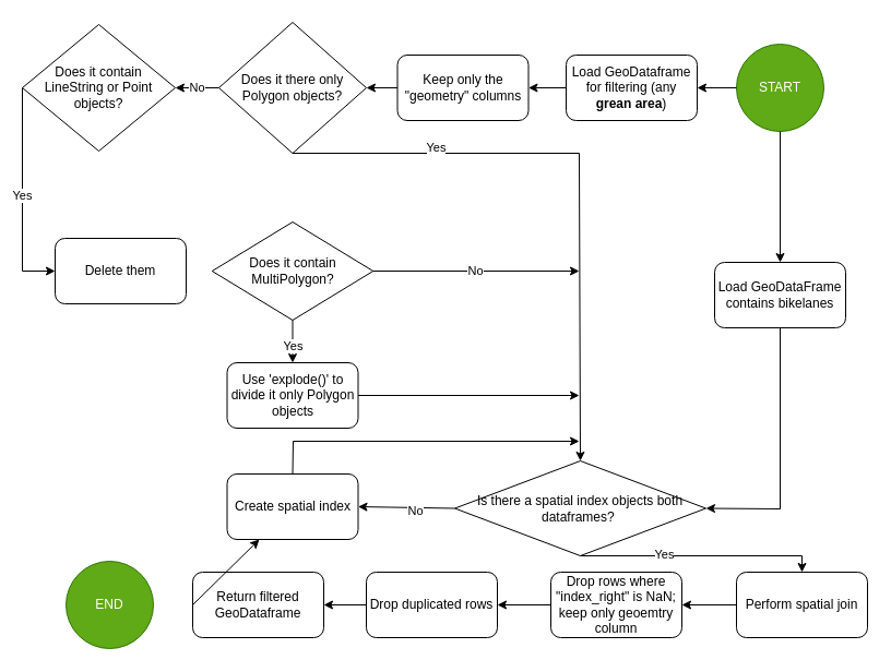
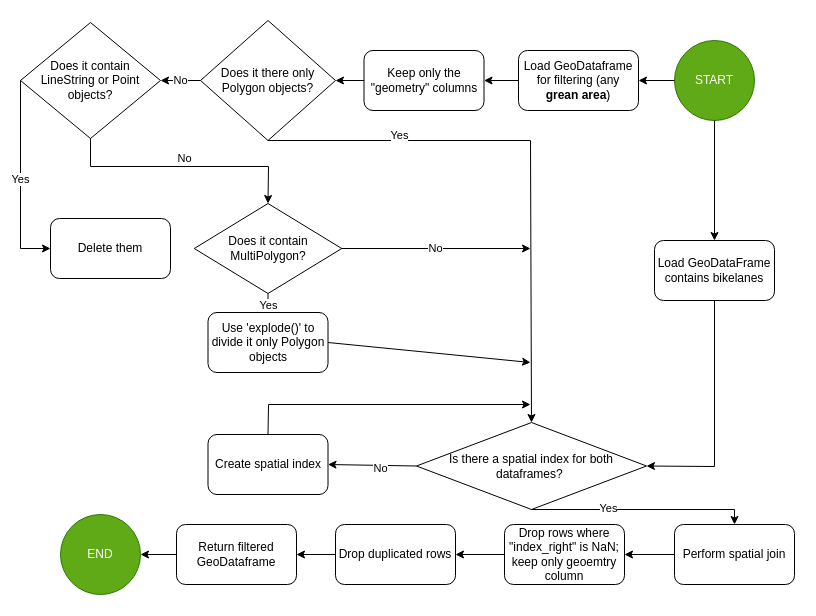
  <mxCell id="0" />
  <mxCell id="1" parent="0" />
  <mxCell id="2" value="Load GeoDataframe for filtering (any &lt;b&gt;grean area&lt;/b&gt;)" style="rounded=1;whiteSpace=wrap;html=1;" parent="1" vertex="1"><mxGeometry x="518" y="50" width="120" height="60" as="geometry" /></mxCell>
  <mxCell id="3" value="" style="endArrow=classic;html=1;rounded=0;exitX=0;exitY=0.5;exitDx=0;exitDy=0;entryX=1;entryY=0.5;entryDx=0;entryDy=0;" parent="1" source="2" edge="1" target="4"><mxGeometry width="50" height="50" relative="1" as="geometry"><mxPoint x="753.5" y="440" as="sourcePoint" /><mxPoint x="543.5" y="160" as="targetPoint" /></mxGeometry></mxCell>
  <mxCell id="4" value="Keep only the &quot;geometry&quot; columns" style="rounded=1;whiteSpace=wrap;html=1;" parent="1" vertex="1"><mxGeometry x="363.5" y="50" width="120" height="60" as="geometry" /></mxCell>
  <mxCell id="5" value="" style="endArrow=classic;html=1;rounded=0;exitX=0;exitY=0.5;exitDx=0;exitDy=0;entryX=1;entryY=0.5;entryDx=0;entryDy=0;" parent="1" source="4" target="6" edge="1"><mxGeometry width="50" height="50" relative="1" as="geometry"><mxPoint x="563.5" y="460" as="sourcePoint" /><mxPoint x="543.5" y="280" as="targetPoint" /></mxGeometry></mxCell>
  <mxCell id="6" value="Does it there only Polygon objects?" style="rhombus;whiteSpace=wrap;html=1;spacingTop=0;spacing=10;" parent="1" vertex="1"><mxGeometry x="200" y="20" width="135" height="120" as="geometry" /></mxCell>
  <mxCell id="7" value="No" style="endArrow=classic;html=1;rounded=0;exitX=0;exitY=0.5;exitDx=0;exitDy=0;entryX=1;entryY=0.5;entryDx=0;entryDy=0;" parent="1" source="6" target="9" edge="1"><mxGeometry width="50" height="50" relative="1" as="geometry"><mxPoint x="544" y="460" as="sourcePoint" /><mxPoint x="344" y="300" as="targetPoint" /></mxGeometry></mxCell>
  <mxCell id="8" value="Yes" style="endArrow=classic;html=1;rounded=0;exitX=0.5;exitY=1;exitDx=0;exitDy=0;entryX=0.5;entryY=0;entryDx=0;entryDy=0;" parent="1" source="6" target="16" edge="1"><mxGeometry x="-0.519" y="5" width="50" height="50" relative="1" as="geometry"><mxPoint x="544" y="660" as="sourcePoint" /><mxPoint x="524" y="630" as="targetPoint" /><mxPoint as="offset" /><Array as="points"><mxPoint x="530" y="140" /></Array></mxGeometry></mxCell>
  <mxCell id="9" value="Does it contain LineString or Point objects?" style="rhombus;whiteSpace=wrap;html=1;spacingTop=0;spacingLeft=0;spacing=10;" parent="1" vertex="1"><mxGeometry x="20" y="22" width="140" height="116" as="geometry" /></mxCell>
  <mxCell id="10" value="Yes" style="endArrow=classic;html=1;rounded=0;exitX=0;exitY=0.5;exitDx=0;exitDy=0;entryX=0;entryY=0.5;entryDx=0;entryDy=0;" parent="1" source="9" target="11" edge="1"><mxGeometry width="50" height="50" relative="1" as="geometry"><mxPoint x="534" y="350" as="sourcePoint" /><mxPoint x="94" y="300" as="targetPoint" /><Array as="points"><mxPoint x="20" y="248" /></Array></mxGeometry></mxCell>
  <mxCell id="11" value="Delete them" style="rounded=1;whiteSpace=wrap;html=1;" parent="1" vertex="1"><mxGeometry x="50" y="218" width="120" height="60" as="geometry" /></mxCell>
+ <mxCell id="12" value="No" style="endArrow=classic;html=1;rounded=0;exitX=0.5;exitY=1;exitDx=0;exitDy=0;entryX=0.5;entryY=0;entryDx=0;entryDy=0;" parent="1" source="9" target="13" edge="1"><mxGeometry x="0.004" y="8" width="50" height="50" relative="1" as="geometry"><mxPoint x="424" y="310" as="sourcePoint" /><mxPoint x="269" y="390" as="targetPoint" /><Array as="points"><mxPoint x="90" y="166" /><mxPoint x="268" y="166" /></Array><mxPoint as="offset" /></mxGeometry></mxCell>
  <mxCell id="13" value="Does it contain MultiPolygon?" style="rhombus;whiteSpace=wrap;html=1;spacingTop=0;spacing=10;" parent="1" vertex="1"><mxGeometry x="193.75" y="203" width="147.5" height="90" as="geometry" /></mxCell>
  <mxCell id="14" value="Yes" style="endArrow=classic;html=1;rounded=0;exitX=0.5;exitY=1;exitDx=0;exitDy=0;entryX=0.5;entryY=0;entryDx=0;entryDy=0;" parent="1" source="13" target="15" edge="1"><mxGeometry x="0.229" width="50" height="50" relative="1" as="geometry"><mxPoint x="440" y="374" as="sourcePoint" /><mxPoint x="380" y="406" as="targetPoint" /><Array as="points" /><mxPoint as="offset" /></mxGeometry></mxCell>
- <mxCell id="15" value="Use 'explode()' to divide it only Polygon objects" style="rounded=1;whiteSpace=wrap;html=1;" parent="1" vertex="1"><mxGeometry x="207.5" y="332" width="120" height="60" as="geometry" /></mxCell>
- <mxCell id="16" value="Is there a spatial index objects both dataframes?&amp;nbsp;" style="rhombus;whiteSpace=wrap;html=1;spacing=10;" parent="1" vertex="1"><mxGeometry x="416" y="422" width="230" height="87" as="geometry" /></mxCell>
+ <mxCell id="15" value="Use 'explode()' to divide it only Polygon objects" style="rounded=1;whiteSpace=wrap;html=1;" parent="1" vertex="1"><mxGeometry x="207.5" y="312" width="120" height="60" as="geometry" /></mxCell>
+ <mxCell id="16" value="Is there a spatial index for both dataframes?&amp;nbsp;" style="rhombus;whiteSpace=wrap;html=1;spacing=10;" parent="1" vertex="1"><mxGeometry x="416" y="422" width="230" height="87" as="geometry" /></mxCell>
  <mxCell id="17" value="Load GeoDataFrame contains bikelanes" style="rounded=1;whiteSpace=wrap;html=1;" parent="1" vertex="1"><mxGeometry x="654" y="240" width="120" height="60" as="geometry" /></mxCell>
  <mxCell id="18" value="" style="endArrow=classic;html=1;rounded=0;exitX=0.5;exitY=1;exitDx=0;exitDy=0;entryX=1;entryY=0.5;entryDx=0;entryDy=0;" parent="1" source="17" target="16" edge="1"><mxGeometry width="50" height="50" relative="1" as="geometry"><mxPoint x="364" y="400" as="sourcePoint" /><mxPoint x="414" y="350" as="targetPoint" /><Array as="points"><mxPoint x="714" y="466" /></Array></mxGeometry></mxCell>
  <mxCell id="19" value="" style="endArrow=classic;html=1;rounded=0;exitX=0.5;exitY=1;exitDx=0;exitDy=0;entryX=0.5;entryY=0;entryDx=0;entryDy=0;" parent="1" source="16" target="21" edge="1"><mxGeometry width="50" height="50" relative="1" as="geometry"><mxPoint x="364" y="800" as="sourcePoint" /><mxPoint x="524" y="790" as="targetPoint" /><Array as="points"><mxPoint x="734" y="509" /></Array></mxGeometry></mxCell>
  <mxCell id="20" value="Yes" style="edgeLabel;html=1;align=center;verticalAlign=middle;resizable=0;points=[];" parent="19" vertex="1" connectable="0"><mxGeometry x="-0.3" y="2" relative="1" as="geometry"><mxPoint as="offset" /></mxGeometry></mxCell>
  <mxCell id="21" value="Perform spatial join" style="rounded=1;whiteSpace=wrap;html=1;" parent="1" vertex="1"><mxGeometry x="674" y="524" width="120" height="60" as="geometry" /></mxCell>
  <mxCell id="22" value="" style="endArrow=classic;html=1;rounded=0;exitX=0;exitY=0.5;exitDx=0;exitDy=0;entryX=1;entryY=0.5;entryDx=0;entryDy=0;" parent="1" source="21" target="23" edge="1"><mxGeometry width="50" height="50" relative="1" as="geometry"><mxPoint x="364" y="1100" as="sourcePoint" /><mxPoint x="531" y="920" as="targetPoint" /></mxGeometry></mxCell>
  <mxCell id="23" value="Drop rows where &quot;index_right&quot; is NaN; keep only geoemtry column" style="rounded=1;whiteSpace=wrap;html=1;" parent="1" vertex="1"><mxGeometry x="504" y="524" width="120" height="60" as="geometry" /></mxCell>
  <mxCell id="24" value="" style="endArrow=classic;html=1;rounded=0;exitX=0;exitY=0.5;exitDx=0;exitDy=0;entryX=1;entryY=0.5;entryDx=0;entryDy=0;" parent="1" source="23" target="25" edge="1"><mxGeometry width="50" height="50" relative="1" as="geometry"><mxPoint x="523.5" y="980" as="sourcePoint" /><mxPoint x="461.25" y="554" as="targetPoint" /></mxGeometry></mxCell>
  <mxCell id="25" value="Drop duplicated rows" style="rounded=1;whiteSpace=wrap;html=1;" parent="1" vertex="1"><mxGeometry x="335" y="524" width="120" height="60" as="geometry" /></mxCell>
  <mxCell id="26" value="END" style="ellipse;whiteSpace=wrap;html=1;aspect=fixed;fillColor=#60a917;fontColor=#ffffff;strokeColor=#2D7600;" parent="1" vertex="1"><mxGeometry x="60" y="514" width="80" height="80" as="geometry" /></mxCell>
  <mxCell id="27" value="" style="endArrow=classic;html=1;rounded=0;exitX=0;exitY=0.5;exitDx=0;exitDy=0;entryX=1;entryY=0.5;entryDx=0;entryDy=0;" parent="1" source="25" target="28" edge="1"><mxGeometry width="50" height="50" relative="1" as="geometry"><mxPoint x="235.25" y="930" as="sourcePoint" /><mxPoint x="254" y="824" as="targetPoint" /></mxGeometry></mxCell>
  <mxCell id="28" value="Return filtered GeoDataframe" style="rounded=1;whiteSpace=wrap;html=1;" parent="1" vertex="1"><mxGeometry x="176" y="524" width="120" height="60" as="geometry" /></mxCell>
- <mxCell id="29" value="" style="endArrow=classic;html=1;rounded=0;exitX=0;exitY=0.5;exitDx=0;exitDy=0;" parent="1" source="28" target="33" edge="1"><mxGeometry width="50" height="50" relative="1" as="geometry"><mxPoint x="364" y="600" as="sourcePoint" /><mxPoint x="414" y="550" as="targetPoint" /></mxGeometry></mxCell>
+ <mxCell id="29" value="" style="endArrow=classic;html=1;rounded=0;entryX=1;entryY=0.5;entryDx=0;entryDy=0;exitX=0;exitY=0.5;exitDx=0;exitDy=0;" parent="1" source="28" target="26" edge="1"><mxGeometry width="50" height="50" relative="1" as="geometry"><mxPoint x="364" y="600" as="sourcePoint" /><mxPoint x="414" y="550" as="targetPoint" /></mxGeometry></mxCell>
  <mxCell id="30" value="START" style="ellipse;whiteSpace=wrap;html=1;aspect=fixed;fillColor=#60a917;fontColor=#ffffff;strokeColor=#2D7600;" parent="1" vertex="1"><mxGeometry x="674" y="40" width="80" height="80" as="geometry" /></mxCell>
  <mxCell id="31" value="" style="endArrow=classic;html=1;rounded=0;entryX=1;entryY=0.5;entryDx=0;entryDy=0;exitX=0;exitY=0.5;exitDx=0;exitDy=0;" parent="1" source="30" target="2" edge="1"><mxGeometry width="50" height="50" relative="1" as="geometry"><mxPoint x="374" y="180" as="sourcePoint" /><mxPoint x="424" y="130" as="targetPoint" /></mxGeometry></mxCell>
  <mxCell id="32" value="" style="endArrow=classic;html=1;rounded=0;entryX=0.5;entryY=0;entryDx=0;entryDy=0;exitX=0.5;exitY=1;exitDx=0;exitDy=0;" parent="1" source="30" target="17" edge="1"><mxGeometry width="50" height="50" relative="1" as="geometry"><mxPoint x="734" y="150" as="sourcePoint" /><mxPoint x="594" y="90" as="targetPoint" /></mxGeometry></mxCell>
  <mxCell id="33" value="Create spatial index" style="rounded=1;whiteSpace=wrap;html=1;" parent="1" vertex="1"><mxGeometry x="207.5" y="434" width="120" height="60" as="geometry" /></mxCell>
  <mxCell id="34" value="No" style="endArrow=classic;html=1;rounded=0;exitX=1;exitY=0.5;exitDx=0;exitDy=0;" parent="1" source="13" edge="1"><mxGeometry width="50" height="50" relative="1" as="geometry"><mxPoint x="404" y="468" as="sourcePoint" /><mxPoint x="530" y="248" as="targetPoint" /></mxGeometry></mxCell>
  <mxCell id="35" value="" style="endArrow=classic;html=1;rounded=0;exitX=0;exitY=0.5;exitDx=0;exitDy=0;entryX=1;entryY=0.5;entryDx=0;entryDy=0;" parent="1" source="16" target="33" edge="1"><mxGeometry width="50" height="50" relative="1" as="geometry"><mxPoint x="404" y="634" as="sourcePoint" /><mxPoint x="454" y="584" as="targetPoint" /></mxGeometry></mxCell>
  <mxCell id="36" value="No" style="edgeLabel;html=1;align=center;verticalAlign=middle;resizable=0;points=[];" parent="35" vertex="1" connectable="0"><mxGeometry x="-0.185" y="3" relative="1" as="geometry"><mxPoint as="offset" /></mxGeometry></mxCell>
  <mxCell id="37" value="" style="endArrow=classic;html=1;rounded=0;exitX=0.5;exitY=0;exitDx=0;exitDy=0;" parent="1" source="33" edge="1"><mxGeometry width="50" height="50" relative="1" as="geometry"><mxPoint x="404" y="634" as="sourcePoint" /><mxPoint x="530" y="404" as="targetPoint" /><Array as="points"><mxPoint x="268" y="404" /></Array></mxGeometry></mxCell>
  <mxCell id="38" value="" style="endArrow=classic;html=1;rounded=0;exitX=1;exitY=0.5;exitDx=0;exitDy=0;" parent="1" edge="1" source="15"><mxGeometry width="50" height="50" relative="1" as="geometry"><mxPoint x="484" y="558" as="sourcePoint" /><mxPoint x="530" y="362" as="targetPoint" /></mxGeometry></mxCell>
